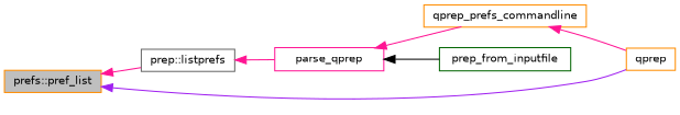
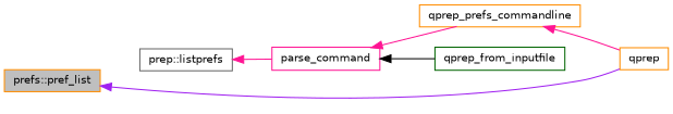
  digraph {
    rankdir=LR
    node [color=darkorange fillcolor=white fontname=Helvetica fontsize=10 shape=record style=filled]
    edge [color=deeppink dir=back fontname=Helvetica fontsize=10 labelfontname=Helvetica labelfontsize=10 style=solid]
    n1 [fillcolor=grey75 fontcolor=black height=0.2 label="prefs::pref_list" width=0.4]
    n2 [color=gray40 height=0.2 label="prep::listprefs" width=0.4]
    n3 [height=0.2 label=qprep width=0.4]
-   n4 [color=deeppink height=0.2 label=parse_qprep width=0.4]
+   n4 [color=deeppink height=0.2 label=parse_command width=0.4]
    n5 [height=0.2 label=qprep_prefs_commandline width=0.4]
-   n6 [color=darkgreen height=0.2 label=prep_from_inputfile width=0.4]
-   n1 -> n2
+   n6 [color=darkgreen height=0.2 label=qprep_from_inputfile width=0.4]
    n1 -> n3 [color=purple]
    n2 -> n4
    n4 -> n5
    n4 -> n6 [color=black]
    n5 -> n3
  }
